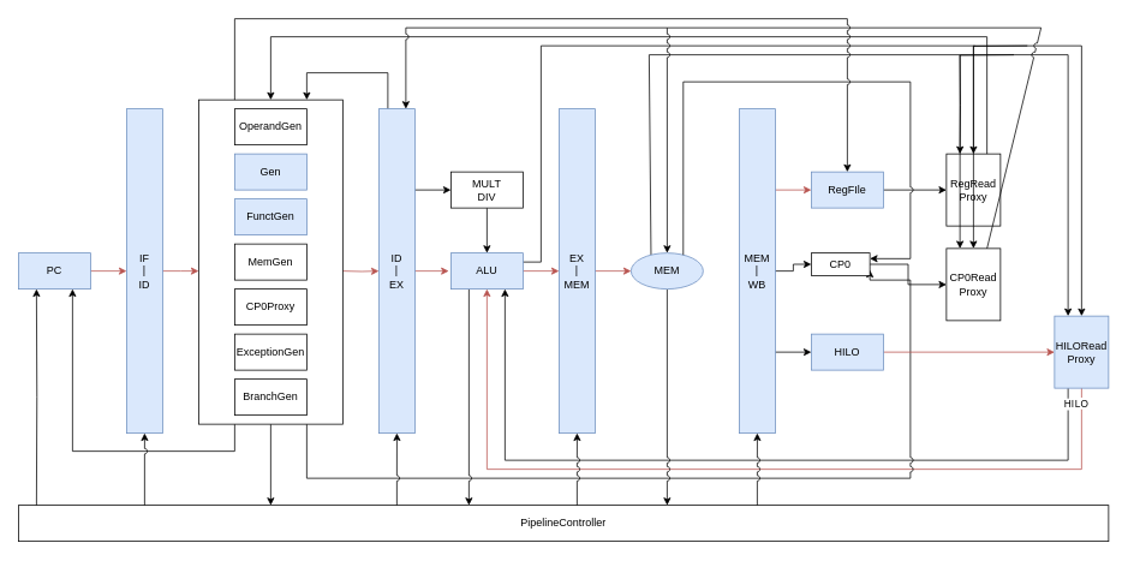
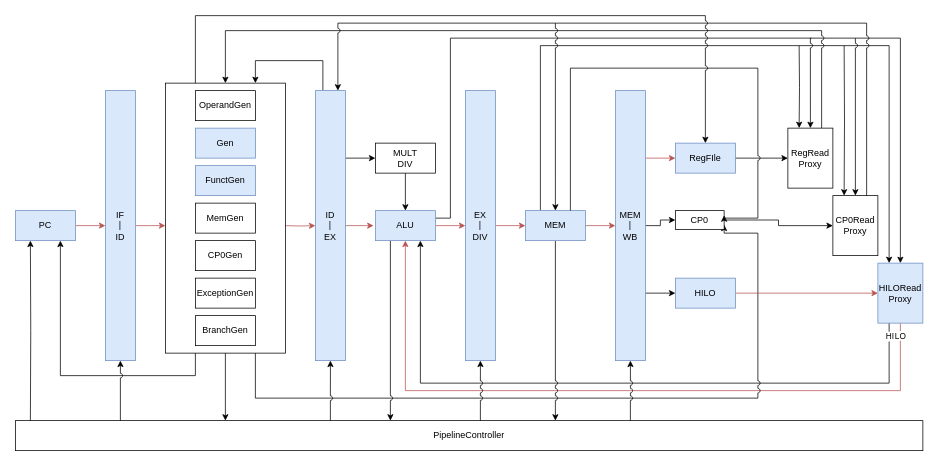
  <mxCell id="0" />
  <mxCell id="1" parent="0" />
  <mxCell id="2" value="" style="endArrow=none;html=1;" parent="1" edge="1"><mxGeometry width="50" height="50" relative="1" as="geometry"><mxPoint x="1080" y="50" as="sourcePoint" /><mxPoint x="1140" y="50" as="targetPoint" /></mxGeometry></mxCell>
  <mxCell id="3" value="" style="endArrow=none;html=1;" parent="1" edge="1"><mxGeometry width="50" height="50" relative="1" as="geometry"><mxPoint x="1065" y="60" as="sourcePoint" /><mxPoint x="1125" y="60" as="targetPoint" /></mxGeometry></mxCell>
  <mxCell id="4" value="" style="endArrow=none;html=1;exitX=1;exitY=0.25;exitDx=0;exitDy=0;jumpStyle=arc;rounded=0;" parent="1" source="40" edge="1"><mxGeometry width="50" height="50" relative="1" as="geometry"><mxPoint x="580" y="160" as="sourcePoint" /><mxPoint x="1081.333" y="50" as="targetPoint" /><Array as="points"><mxPoint x="600" y="290" /><mxPoint x="600" y="50" /></Array></mxGeometry></mxCell>
  <mxCell id="5" value="" style="endArrow=none;html=1;exitX=0.25;exitY=0;exitDx=0;exitDy=0;rounded=0;" parent="1" source="43" edge="1"><mxGeometry width="50" height="50" relative="1" as="geometry"><mxPoint x="715" y="280" as="sourcePoint" /><mxPoint x="1065" y="60" as="targetPoint" /><Array as="points"><mxPoint x="720" y="60" /></Array></mxGeometry></mxCell>
  <mxCell id="6" style="edgeStyle=orthogonalEdgeStyle;rounded=0;orthogonalLoop=1;jettySize=auto;html=1;exitX=0.5;exitY=1;exitDx=0;exitDy=0;entryX=0.5;entryY=1;entryDx=0;entryDy=0;fillColor=#f8cecc;strokeColor=#b85450;" parent="1" source="54" target="40" edge="1"><mxGeometry relative="1" as="geometry"><Array as="points"><mxPoint x="1200" y="520" /><mxPoint x="540" y="520" /></Array></mxGeometry></mxCell>
  <mxCell id="7" value="LO" style="edgeLabel;html=1;align=center;verticalAlign=middle;resizable=0;points=[];" parent="6" vertex="1" connectable="0"><mxGeometry x="-0.967" y="-1" relative="1" as="geometry"><mxPoint as="offset" /></mxGeometry></mxCell>
  <mxCell id="8" style="edgeStyle=orthogonalEdgeStyle;rounded=0;orthogonalLoop=1;jettySize=auto;html=1;exitX=0.25;exitY=1;exitDx=0;exitDy=0;entryX=0.75;entryY=1;entryDx=0;entryDy=0;" parent="1" source="54" target="40" edge="1"><mxGeometry relative="1" as="geometry"><Array as="points"><mxPoint x="1185" y="510" /><mxPoint x="560" y="510" /></Array></mxGeometry></mxCell>
  <mxCell id="9" value="HI" style="edgeLabel;html=1;align=center;verticalAlign=middle;resizable=0;points=[];" parent="8" vertex="1" connectable="0"><mxGeometry x="-0.962" relative="1" as="geometry"><mxPoint as="offset" /></mxGeometry></mxCell>
  <mxCell id="10" style="edgeStyle=orthogonalEdgeStyle;rounded=0;orthogonalLoop=1;jettySize=auto;html=1;entryX=0.75;entryY=1;entryDx=0;entryDy=0;" parent="1" source="60" target="17" edge="1"><mxGeometry relative="1" as="geometry"><Array as="points"><mxPoint x="260" y="500" /><mxPoint x="80" y="500" /></Array><mxPoint x="240" y="490" as="sourcePoint" /></mxGeometry></mxCell>
  <mxCell id="11" style="edgeStyle=orthogonalEdgeStyle;rounded=0;orthogonalLoop=1;jettySize=auto;html=1;entryX=1;entryY=0.75;entryDx=0;entryDy=0;jumpStyle=arc;" parent="1" source="60" target="47" edge="1"><mxGeometry relative="1" as="geometry"><Array as="points"><mxPoint x="340" y="530" /><mxPoint x="1010" y="530" /><mxPoint x="1010" y="310" /></Array><mxPoint x="360" y="510" as="sourcePoint" /></mxGeometry></mxCell>
  <mxCell id="12" style="edgeStyle=orthogonalEdgeStyle;rounded=0;orthogonalLoop=1;jettySize=auto;html=1;jumpStyle=arc;" parent="1" target="54" edge="1"><mxGeometry relative="1" as="geometry"><Array as="points"><mxPoint x="1200" y="50" /></Array><mxPoint x="1140" y="50" as="sourcePoint" /></mxGeometry></mxCell>
  <mxCell id="13" style="edgeStyle=orthogonalEdgeStyle;rounded=0;orthogonalLoop=1;jettySize=auto;html=1;entryX=0.25;entryY=0;entryDx=0;entryDy=0;endFill=1;snapToPoint=0;" parent="1" target="54" edge="1"><mxGeometry relative="1" as="geometry"><Array as="points"><mxPoint x="1185" y="60" /></Array><mxPoint x="1125" y="60" as="sourcePoint" /></mxGeometry></mxCell>
  <mxCell id="14" value="PipelineController" style="rounded=0;whiteSpace=wrap;html=1;direction=south;" parent="1" vertex="1"><mxGeometry x="20" y="560" width="1210" height="40" as="geometry" /></mxCell>
  <mxCell id="15" style="edgeStyle=orthogonalEdgeStyle;rounded=0;orthogonalLoop=1;jettySize=auto;html=1;exitX=1;exitY=0.5;exitDx=0;exitDy=0;fillColor=#f8cecc;strokeColor=#b85450;" parent="1" source="17" target="20" edge="1"><mxGeometry relative="1" as="geometry" /></mxCell>
  <mxCell id="16" style="edgeStyle=orthogonalEdgeStyle;rounded=0;orthogonalLoop=1;jettySize=auto;html=1;entryX=0.25;entryY=1;entryDx=0;entryDy=0;" parent="1" target="17" edge="1"><mxGeometry relative="1" as="geometry"><mxPoint x="40" y="560" as="sourcePoint" /></mxGeometry></mxCell>
  <mxCell id="17" value="PC" style="rounded=0;whiteSpace=wrap;html=1;fillColor=#dae8fc;strokeColor=#6c8ebf;" parent="1" vertex="1"><mxGeometry x="20" y="280" width="80" height="40" as="geometry" /></mxCell>
  <mxCell id="18" style="edgeStyle=orthogonalEdgeStyle;rounded=0;orthogonalLoop=1;jettySize=auto;html=1;exitX=1;exitY=0.5;exitDx=0;exitDy=0;entryX=0;entryY=0.5;entryDx=0;entryDy=0;fillColor=#f8cecc;strokeColor=#b85450;" parent="1" source="20" edge="1"><mxGeometry relative="1" as="geometry"><mxPoint x="220" y="300" as="targetPoint" /></mxGeometry></mxCell>
  <mxCell id="19" style="edgeStyle=orthogonalEdgeStyle;rounded=0;orthogonalLoop=1;jettySize=auto;html=1;entryX=0.5;entryY=1;entryDx=0;entryDy=0;jumpStyle=arc;" parent="1" target="20" edge="1"><mxGeometry relative="1" as="geometry"><mxPoint x="160" y="560" as="sourcePoint" /></mxGeometry></mxCell>
  <mxCell id="20" value="IF&lt;br&gt;|&lt;br&gt;ID" style="rounded=0;whiteSpace=wrap;html=1;fillColor=#dae8fc;strokeColor=#6c8ebf;" parent="1" vertex="1"><mxGeometry x="140" y="120" width="40" height="360" as="geometry" /></mxCell>
  <mxCell id="21" style="edgeStyle=orthogonalEdgeStyle;rounded=0;orthogonalLoop=1;jettySize=auto;html=1;exitX=1;exitY=0.25;exitDx=0;exitDy=0;entryX=0;entryY=0.5;entryDx=0;entryDy=0;" parent="1" source="25" target="37" edge="1"><mxGeometry relative="1" as="geometry" /></mxCell>
  <mxCell id="22" style="edgeStyle=orthogonalEdgeStyle;rounded=0;orthogonalLoop=1;jettySize=auto;html=1;exitX=1;exitY=0.5;exitDx=0;exitDy=0;entryX=-0.03;entryY=0.482;entryDx=0;entryDy=0;entryPerimeter=0;fillColor=#f8cecc;strokeColor=#b85450;" parent="1" source="25" target="40" edge="1"><mxGeometry relative="1" as="geometry" /></mxCell>
  <mxCell id="23" style="edgeStyle=orthogonalEdgeStyle;rounded=0;orthogonalLoop=1;jettySize=auto;html=1;entryX=0.5;entryY=1;entryDx=0;entryDy=0;jumpStyle=arc;" parent="1" target="25" edge="1"><mxGeometry relative="1" as="geometry"><mxPoint x="440" y="560" as="sourcePoint" /></mxGeometry></mxCell>
  <mxCell id="24" style="edgeStyle=orthogonalEdgeStyle;rounded=0;orthogonalLoop=1;jettySize=auto;html=1;exitX=0.25;exitY=0;exitDx=0;exitDy=0;entryX=0.75;entryY=0;entryDx=0;entryDy=0;" parent="1" source="25" target="60" edge="1"><mxGeometry relative="1" as="geometry"><Array as="points"><mxPoint x="430" y="80" /><mxPoint x="340" y="80" /></Array><mxPoint x="360" y="80" as="targetPoint" /></mxGeometry></mxCell>
  <mxCell id="25" value="ID&lt;br&gt;|&lt;br&gt;EX" style="rounded=0;whiteSpace=wrap;html=1;fillColor=#dae8fc;strokeColor=#6c8ebf;" parent="1" vertex="1"><mxGeometry x="420" y="120" width="40" height="360" as="geometry" /></mxCell>
  <mxCell id="26" style="edgeStyle=orthogonalEdgeStyle;rounded=0;orthogonalLoop=1;jettySize=auto;html=1;exitX=1;exitY=0.5;exitDx=0;exitDy=0;entryX=0;entryY=0.5;entryDx=0;entryDy=0;fillColor=#f8cecc;strokeColor=#b85450;" parent="1" source="28" target="43" edge="1"><mxGeometry relative="1" as="geometry" /></mxCell>
  <mxCell id="27" style="edgeStyle=orthogonalEdgeStyle;rounded=0;orthogonalLoop=1;jettySize=auto;html=1;entryX=0.5;entryY=1;entryDx=0;entryDy=0;jumpStyle=arc;" parent="1" target="28" edge="1"><mxGeometry relative="1" as="geometry"><mxPoint x="640" y="560" as="sourcePoint" /></mxGeometry></mxCell>
- <mxCell id="28" value="EX&lt;br&gt;|&lt;br&gt;MEM" style="rounded=0;whiteSpace=wrap;html=1;fillColor=#dae8fc;strokeColor=#6c8ebf;" parent="1" vertex="1"><mxGeometry x="620" y="120" width="40" height="360" as="geometry" /></mxCell>
+ <mxCell id="28" value="EX&lt;br&gt;|&lt;br&gt;DIV" style="rounded=0;whiteSpace=wrap;html=1;fillColor=#dae8fc;strokeColor=#6c8ebf;" parent="1" vertex="1"><mxGeometry x="620" y="120" width="40" height="360" as="geometry" /></mxCell>
  <mxCell id="29" style="edgeStyle=orthogonalEdgeStyle;rounded=0;orthogonalLoop=1;jettySize=auto;html=1;exitX=1;exitY=0.5;exitDx=0;exitDy=0;entryX=0;entryY=0.5;entryDx=0;entryDy=0;" parent="1" source="33" target="47" edge="1"><mxGeometry relative="1" as="geometry" /></mxCell>
  <mxCell id="30" style="edgeStyle=orthogonalEdgeStyle;rounded=0;orthogonalLoop=1;jettySize=auto;html=1;exitX=1;exitY=0.25;exitDx=0;exitDy=0;entryX=0;entryY=0.5;entryDx=0;entryDy=0;fillColor=#f8cecc;strokeColor=#b85450;" parent="1" source="33" target="45" edge="1"><mxGeometry relative="1" as="geometry" /></mxCell>
  <mxCell id="31" style="edgeStyle=orthogonalEdgeStyle;rounded=0;orthogonalLoop=1;jettySize=auto;html=1;exitX=1;exitY=0.75;exitDx=0;exitDy=0;entryX=0;entryY=0.5;entryDx=0;entryDy=0;" parent="1" source="33" target="49" edge="1"><mxGeometry relative="1" as="geometry" /></mxCell>
  <mxCell id="32" style="edgeStyle=orthogonalEdgeStyle;rounded=0;orthogonalLoop=1;jettySize=auto;html=1;entryX=0.5;entryY=1;entryDx=0;entryDy=0;jumpStyle=arc;" parent="1" target="33" edge="1"><mxGeometry relative="1" as="geometry"><mxPoint x="840" y="560" as="sourcePoint" /></mxGeometry></mxCell>
  <mxCell id="33" value="MEM&lt;br&gt;|&lt;br&gt;WB" style="rounded=0;whiteSpace=wrap;html=1;fillColor=#dae8fc;strokeColor=#6c8ebf;" parent="1" vertex="1"><mxGeometry x="820" y="120" width="40" height="360" as="geometry" /></mxCell>
  <mxCell id="34" style="edgeStyle=orthogonalEdgeStyle;rounded=0;orthogonalLoop=1;jettySize=auto;html=1;exitX=1;exitY=0.5;exitDx=0;exitDy=0;entryX=0;entryY=0.5;entryDx=0;entryDy=0;fillColor=#f8cecc;strokeColor=#b85450;" parent="1" target="25" edge="1"><mxGeometry relative="1" as="geometry"><mxPoint x="380" y="300" as="sourcePoint" /></mxGeometry></mxCell>
  <mxCell id="35" style="edgeStyle=orthogonalEdgeStyle;rounded=0;orthogonalLoop=1;jettySize=auto;html=1;exitX=0.5;exitY=1;exitDx=0;exitDy=0;" parent="1" source="60" edge="1"><mxGeometry relative="1" as="geometry"><mxPoint x="340" y="500" as="sourcePoint" /><mxPoint x="300" y="560" as="targetPoint" /><Array as="points"><mxPoint x="300" y="560" /></Array></mxGeometry></mxCell>
  <mxCell id="36" style="edgeStyle=orthogonalEdgeStyle;rounded=0;orthogonalLoop=1;jettySize=auto;html=1;exitX=0.5;exitY=1;exitDx=0;exitDy=0;entryX=0.5;entryY=0;entryDx=0;entryDy=0;" parent="1" source="37" target="40" edge="1"><mxGeometry relative="1" as="geometry" /></mxCell>
  <mxCell id="37" value="MULT&lt;br&gt;DIV" style="rounded=0;whiteSpace=wrap;html=1;" parent="1" vertex="1"><mxGeometry x="500" y="190" width="80" height="40" as="geometry" /></mxCell>
  <mxCell id="38" style="edgeStyle=orthogonalEdgeStyle;rounded=0;orthogonalLoop=1;jettySize=auto;html=1;exitX=1;exitY=0.5;exitDx=0;exitDy=0;entryX=0;entryY=0.5;entryDx=0;entryDy=0;fillColor=#f8cecc;strokeColor=#b85450;" parent="1" source="40" target="28" edge="1"><mxGeometry relative="1" as="geometry" /></mxCell>
  <mxCell id="39" style="edgeStyle=orthogonalEdgeStyle;rounded=0;orthogonalLoop=1;jettySize=auto;html=1;exitX=0.25;exitY=1;exitDx=0;exitDy=0;jumpStyle=arc;" parent="1" source="40" edge="1"><mxGeometry relative="1" as="geometry"><mxPoint x="520" y="560" as="targetPoint" /></mxGeometry></mxCell>
  <mxCell id="40" value="ALU" style="rounded=0;whiteSpace=wrap;html=1;fillColor=#dae8fc;strokeColor=#6c8ebf;" parent="1" vertex="1"><mxGeometry x="500" y="280" width="80" height="40" as="geometry" /></mxCell>
+ <mxCell id="41" style="edgeStyle=orthogonalEdgeStyle;rounded=0;orthogonalLoop=1;jettySize=auto;html=1;exitX=1;exitY=0.5;exitDx=0;exitDy=0;entryX=0;entryY=0.5;entryDx=0;entryDy=0;fillColor=#f8cecc;strokeColor=#b85450;" parent="1" source="43" target="33" edge="1"><mxGeometry relative="1" as="geometry" /></mxCell>
  <mxCell id="42" style="edgeStyle=orthogonalEdgeStyle;rounded=0;orthogonalLoop=1;jettySize=auto;html=1;exitX=0.5;exitY=1;exitDx=0;exitDy=0;jumpStyle=arc;" parent="1" source="43" edge="1"><mxGeometry relative="1" as="geometry"><mxPoint x="740" y="560" as="targetPoint" /></mxGeometry></mxCell>
- <mxCell id="43" value="MEM" style="ellipse;whiteSpace=wrap;html=1;fillColor=#dae8fc;strokeColor=#6c8ebf;" parent="1" vertex="1"><mxGeometry x="700" y="280" width="80" height="40" as="geometry" /></mxCell>
+ <mxCell id="43" value="MEM" style="rounded=0;whiteSpace=wrap;html=1;fillColor=#dae8fc;strokeColor=#6c8ebf;" parent="1" vertex="1"><mxGeometry x="700" y="280" width="80" height="40" as="geometry" /></mxCell>
  <mxCell id="44" style="edgeStyle=orthogonalEdgeStyle;rounded=0;orthogonalLoop=1;jettySize=auto;html=1;exitX=1;exitY=0.5;exitDx=0;exitDy=0;entryX=0;entryY=0.5;entryDx=0;entryDy=0;" parent="1" source="45" target="51" edge="1"><mxGeometry relative="1" as="geometry" /></mxCell>
  <mxCell id="45" value="RegFIle" style="rounded=0;whiteSpace=wrap;html=1;fillColor=#dae8fc;strokeColor=#6c8ebf;" parent="1" vertex="1"><mxGeometry x="900" y="190" width="80" height="40" as="geometry" /></mxCell>
  <mxCell id="46" style="edgeStyle=orthogonalEdgeStyle;rounded=0;orthogonalLoop=1;jettySize=auto;html=1;exitX=1;exitY=0.5;exitDx=0;exitDy=0;entryX=0;entryY=0.5;entryDx=0;entryDy=0;" parent="1" source="47" target="53" edge="1"><mxGeometry relative="1" as="geometry" /></mxCell>
  <mxCell id="47" value="CP0" style="rounded=0;whiteSpace=wrap;html=1;" parent="1" vertex="1"><mxGeometry x="900" y="280" width="65" height="25" as="geometry" /></mxCell>
  <mxCell id="48" style="edgeStyle=orthogonalEdgeStyle;rounded=0;orthogonalLoop=1;jettySize=auto;html=1;exitX=1;exitY=0.5;exitDx=0;exitDy=0;entryX=0;entryY=0.5;entryDx=0;entryDy=0;fillColor=#f8cecc;strokeColor=#b85450;" parent="1" source="49" target="54" edge="1"><mxGeometry relative="1" as="geometry" /></mxCell>
  <mxCell id="49" value="HILO" style="rounded=0;whiteSpace=wrap;html=1;fillColor=#dae8fc;strokeColor=#6c8ebf;" parent="1" vertex="1"><mxGeometry x="900" y="370" width="80" height="40" as="geometry" /></mxCell>
  <mxCell id="50" style="edgeStyle=orthogonalEdgeStyle;rounded=0;orthogonalLoop=1;jettySize=auto;html=1;exitX=0.25;exitY=0;exitDx=0;exitDy=0;entryX=0.25;entryY=0;entryDx=0;entryDy=0;" parent="1" target="51" edge="1"><mxGeometry relative="1" as="geometry"><mxPoint x="1065" y="60" as="sourcePoint" /></mxGeometry></mxCell>
  <mxCell id="51" value="RegRead&lt;br&gt;Proxy" style="rounded=0;whiteSpace=wrap;html=1;" parent="1" vertex="1"><mxGeometry x="1050" y="170" width="60" height="80" as="geometry" /></mxCell>
  <mxCell id="52" style="edgeStyle=orthogonalEdgeStyle;rounded=0;orthogonalLoop=1;jettySize=auto;html=1;exitX=0.25;exitY=0;exitDx=0;exitDy=0;entryX=0.25;entryY=0;entryDx=0;entryDy=0;" parent="1" target="53" edge="1"><mxGeometry relative="1" as="geometry"><mxPoint x="1125" y="60" as="sourcePoint" /></mxGeometry></mxCell>
- <mxCell id="53" value="CP0Read&lt;br&gt;Proxy" style="rounded=0;whiteSpace=wrap;html=1;" parent="1" vertex="1"><mxGeometry x="1050" y="275" width="60" height="80" as="geometry" /></mxCell>
+ <mxCell id="53" value="CP0Read&lt;br&gt;Proxy" style="rounded=0;whiteSpace=wrap;html=1;" parent="1" vertex="1"><mxGeometry x="1110" y="260" width="60" height="80" as="geometry" /></mxCell>
  <mxCell id="54" value="HILORead&lt;br&gt;Proxy" style="rounded=0;whiteSpace=wrap;html=1;fillColor=#dae8fc;strokeColor=#6c8ebf;" parent="1" vertex="1"><mxGeometry x="1170" y="350" width="60" height="80" as="geometry" /></mxCell>
  <mxCell id="55" style="edgeStyle=orthogonalEdgeStyle;rounded=0;orthogonalLoop=1;jettySize=auto;html=1;exitX=0.5;exitY=0;exitDx=0;exitDy=0;entryX=0.5;entryY=0;entryDx=0;entryDy=0;jumpStyle=arc;" parent="1" target="51" edge="1"><mxGeometry relative="1" as="geometry"><mxPoint x="1080" y="50" as="sourcePoint" /></mxGeometry></mxCell>
  <mxCell id="56" style="edgeStyle=orthogonalEdgeStyle;rounded=0;orthogonalLoop=1;jettySize=auto;html=1;exitX=0.5;exitY=0;exitDx=0;exitDy=0;entryX=0.5;entryY=0;entryDx=0;entryDy=0;jumpStyle=arc;" parent="1" target="53" edge="1"><mxGeometry relative="1" as="geometry"><mxPoint x="1140" y="50" as="sourcePoint" /></mxGeometry></mxCell>
  <mxCell id="57" style="edgeStyle=orthogonalEdgeStyle;rounded=0;orthogonalLoop=1;jettySize=auto;html=1;exitX=0.75;exitY=0;exitDx=0;exitDy=0;jumpStyle=arc;entryX=0.5;entryY=0;entryDx=0;entryDy=0;" parent="1" source="51" target="60" edge="1"><mxGeometry relative="1" as="geometry"><Array as="points"><mxPoint x="1095" y="40" /><mxPoint x="300" y="40" /></Array><mxPoint x="340" y="40" as="targetPoint" /></mxGeometry></mxCell>
  <mxCell id="58" style="edgeStyle=orthogonalEdgeStyle;rounded=0;orthogonalLoop=1;jettySize=auto;html=1;entryX=0.75;entryY=0;entryDx=0;entryDy=0;jumpStyle=arc;" parent="1" target="25" edge="1"><mxGeometry relative="1" as="geometry"><Array as="points"><mxPoint x="450" y="30" /></Array><mxPoint x="740" y="30" as="sourcePoint" /></mxGeometry></mxCell>
  <mxCell id="59" style="edgeStyle=orthogonalEdgeStyle;rounded=0;orthogonalLoop=1;jettySize=auto;html=1;entryX=0.5;entryY=0;entryDx=0;entryDy=0;jumpStyle=arc;" parent="1" target="43" edge="1"><mxGeometry relative="1" as="geometry"><mxPoint x="740" y="30" as="sourcePoint" /></mxGeometry></mxCell>
  <mxCell id="60" value="&lt;blockquote style=&quot;margin: 0 0 0 40px ; border: none ; padding: 0px&quot;&gt;&lt;/blockquote&gt;" style="rounded=0;whiteSpace=wrap;html=1;align=left;" parent="1" vertex="1"><mxGeometry x="220" y="110" width="160" height="360" as="geometry" /></mxCell>
  <mxCell id="61" value="OperandGen" style="rounded=0;whiteSpace=wrap;html=1;" parent="1" vertex="1"><mxGeometry x="260" y="120" width="80" height="40" as="geometry" /></mxCell>
- <mxCell id="62" value="CP0Proxy" style="rounded=0;whiteSpace=wrap;html=1;" parent="1" vertex="1"><mxGeometry x="260" y="320" width="80" height="40" as="geometry" /></mxCell>
+ <mxCell id="62" value="CP0Gen" style="rounded=0;whiteSpace=wrap;html=1;" parent="1" vertex="1"><mxGeometry x="260" y="320" width="80" height="40" as="geometry" /></mxCell>
  <mxCell id="63" value="ExceptionGen" style="rounded=0;whiteSpace=wrap;html=1;" parent="1" vertex="1"><mxGeometry x="260" y="370" width="80" height="40" as="geometry" /></mxCell>
  <mxCell id="64" value="FunctGen" style="rounded=0;whiteSpace=wrap;html=1;fillColor=#dae8fc;strokeColor=#6c8ebf;" parent="1" vertex="1"><mxGeometry x="260" y="220" width="80" height="40" as="geometry" /></mxCell>
  <mxCell id="65" value="MemGen" style="rounded=0;whiteSpace=wrap;html=1;" parent="1" vertex="1"><mxGeometry x="260" y="270" width="80" height="40" as="geometry" /></mxCell>
  <mxCell id="66" value="BranchGen" style="rounded=0;whiteSpace=wrap;html=1;" parent="1" vertex="1"><mxGeometry x="260" y="420" width="80" height="40" as="geometry" /></mxCell>
  <mxCell id="67" value="Gen" style="rounded=0;whiteSpace=wrap;html=1;fillColor=#dae8fc;strokeColor=#6c8ebf;" parent="1" vertex="1"><mxGeometry x="260" y="170" width="80" height="40" as="geometry" /></mxCell>
  <mxCell id="68" style="edgeStyle=orthogonalEdgeStyle;rounded=0;orthogonalLoop=1;jettySize=auto;html=1;exitX=0.5;exitY=1;exitDx=0;exitDy=0;" parent="1" source="60" target="60" edge="1"><mxGeometry x="490" y="280" as="geometry" /></mxCell>
  <mxCell id="69" value="" style="endArrow=none;html=1;entryX=0.75;entryY=0;entryDx=0;entryDy=0;rounded=0;jumpStyle=arc;" parent="1" target="53" edge="1"><mxGeometry width="50" height="50" relative="1" as="geometry"><mxPoint x="740" y="30" as="sourcePoint" /><mxPoint x="960" y="250" as="targetPoint" /><Array as="points"><mxPoint x="1155" y="30" /></Array></mxGeometry></mxCell>
  <mxCell id="70" style="edgeStyle=orthogonalEdgeStyle;rounded=0;orthogonalLoop=1;jettySize=auto;html=1;exitX=0.75;exitY=0;exitDx=0;exitDy=0;entryX=1;entryY=0.25;entryDx=0;entryDy=0;jumpStyle=arc;" parent="1" source="43" target="47" edge="1"><mxGeometry relative="1" as="geometry"><Array as="points"><mxPoint x="760" y="90" /><mxPoint x="1010" y="90" /><mxPoint x="1010" y="290" /></Array></mxGeometry></mxCell>
  <mxCell id="71" style="edgeStyle=orthogonalEdgeStyle;rounded=0;jumpStyle=arc;orthogonalLoop=1;jettySize=auto;html=1;entryX=0.5;entryY=0;entryDx=0;entryDy=0;endFill=1;" parent="1" target="45" edge="1"><mxGeometry relative="1" as="geometry"><mxPoint x="260" y="110" as="sourcePoint" /><Array as="points"><mxPoint x="260" y="110" /><mxPoint x="260" y="20" /><mxPoint x="940" y="20" /></Array></mxGeometry></mxCell>
